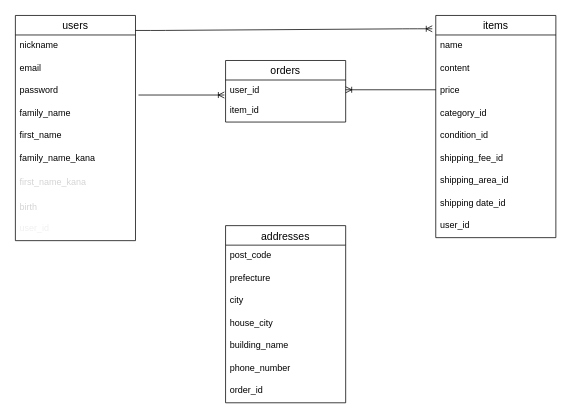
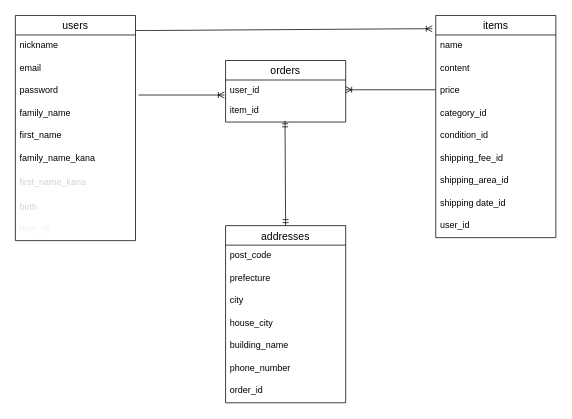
  <mxCell id="0" />
  <mxCell id="1" parent="0" />
  <mxCell id="2" value="users" style="swimlane;fontStyle=0;childLayout=stackLayout;horizontal=1;startSize=26;horizontalStack=0;resizeParent=1;resizeParentMax=0;resizeLast=0;collapsible=1;marginBottom=0;align=center;fontSize=14;" vertex="1" parent="1"><mxGeometry x="20" y="20" width="160" height="300" as="geometry" /></mxCell>
  <mxCell id="3" value="nickname" style="text;strokeColor=none;fillColor=none;spacingLeft=4;spacingRight=4;overflow=hidden;rotatable=0;points=[[0,0.5],[1,0.5]];portConstraint=eastwest;fontSize=12;" vertex="1" parent="2"><mxGeometry y="26" width="160" height="30" as="geometry" /></mxCell>
  <mxCell id="4" value="email" style="text;strokeColor=none;fillColor=none;spacingLeft=4;spacingRight=4;overflow=hidden;rotatable=0;points=[[0,0.5],[1,0.5]];portConstraint=eastwest;fontSize=12;" vertex="1" parent="2"><mxGeometry y="56" width="160" height="30" as="geometry" /></mxCell>
  <mxCell id="5" value="password" style="text;strokeColor=none;fillColor=none;spacingLeft=4;spacingRight=4;overflow=hidden;rotatable=0;points=[[0,0.5],[1,0.5]];portConstraint=eastwest;fontSize=12;" vertex="1" parent="2"><mxGeometry y="86" width="160" height="30" as="geometry" /></mxCell>
  <mxCell id="6" value="family_name " style="text;strokeColor=none;fillColor=none;spacingLeft=4;spacingRight=4;overflow=hidden;rotatable=0;points=[[0,0.5],[1,0.5]];portConstraint=eastwest;fontSize=12;" vertex="1" parent="2"><mxGeometry y="116" width="160" height="30" as="geometry" /></mxCell>
  <mxCell id="7" value="first_name" style="text;strokeColor=none;fillColor=none;spacingLeft=4;spacingRight=4;overflow=hidden;rotatable=0;points=[[0,0.5],[1,0.5]];portConstraint=eastwest;fontSize=12;" vertex="1" parent="2"><mxGeometry y="146" width="160" height="30" as="geometry" /></mxCell>
  <mxCell id="8" value="family_name_kana" style="text;strokeColor=none;fillColor=none;spacingLeft=4;spacingRight=4;overflow=hidden;rotatable=0;points=[[0,0.5],[1,0.5]];portConstraint=eastwest;fontSize=12;" vertex="1" parent="2"><mxGeometry y="176" width="160" height="30" as="geometry" /></mxCell>
  <mxCell id="9" value="&lt;div style=&quot;color: rgb(212, 212, 212); line-height: 18px;&quot;&gt;first_name_kana&lt;/div&gt;" style="text;html=1;strokeColor=none;fillColor=none;align=left;verticalAlign=top;whiteSpace=wrap;rounded=0;labelBackgroundColor=none;spacingLeft=4;spacingRight=4;" vertex="1" parent="2"><mxGeometry y="206" width="160" height="34" as="geometry" /></mxCell>
  <mxCell id="10" value="&lt;div style=&quot;color: rgb(212 , 212 , 212) ; line-height: 18px&quot;&gt;birth&lt;/div&gt;" style="text;html=1;strokeColor=none;fillColor=none;align=left;verticalAlign=top;whiteSpace=wrap;rounded=0;labelBackgroundColor=none;spacingLeft=4;spacingRight=4;" vertex="1" parent="2"><mxGeometry y="240" width="160" height="30" as="geometry" /></mxCell>
  <mxCell id="11" value="user_id" style="text;html=1;strokeColor=none;fillColor=none;align=left;verticalAlign=top;whiteSpace=wrap;rounded=0;labelBackgroundColor=none;fontColor=#f0f0f0;spacingLeft=4;spacingRight=4;" vertex="1" parent="2"><mxGeometry y="270" width="160" height="30" as="geometry" /></mxCell>
  <mxCell id="12" value="items" style="swimlane;fontStyle=0;childLayout=stackLayout;horizontal=1;startSize=26;horizontalStack=0;resizeParent=1;resizeParentMax=0;resizeLast=0;collapsible=1;marginBottom=0;align=center;fontSize=14;labelBackgroundColor=none;" vertex="1" parent="1"><mxGeometry x="580" y="20" width="160" height="296" as="geometry" /></mxCell>
  <mxCell id="13" value="name" style="text;strokeColor=none;fillColor=none;spacingLeft=4;spacingRight=4;overflow=hidden;rotatable=0;points=[[0,0.5],[1,0.5]];portConstraint=eastwest;fontSize=12;" vertex="1" parent="12"><mxGeometry y="26" width="160" height="30" as="geometry" /></mxCell>
  <mxCell id="14" value="content" style="text;strokeColor=none;fillColor=none;spacingLeft=4;spacingRight=4;overflow=hidden;rotatable=0;points=[[0,0.5],[1,0.5]];portConstraint=eastwest;fontSize=12;" vertex="1" parent="12"><mxGeometry y="56" width="160" height="30" as="geometry" /></mxCell>
  <mxCell id="15" value="price " style="text;strokeColor=none;fillColor=none;spacingLeft=4;spacingRight=4;overflow=hidden;rotatable=0;points=[[0,0.5],[1,0.5]];portConstraint=eastwest;fontSize=12;" vertex="1" parent="12"><mxGeometry y="86" width="160" height="30" as="geometry" /></mxCell>
  <mxCell id="16" value="category_id" style="text;strokeColor=none;fillColor=none;spacingLeft=4;spacingRight=4;overflow=hidden;rotatable=0;points=[[0,0.5],[1,0.5]];portConstraint=eastwest;fontSize=12;labelBackgroundColor=none;align=left;" vertex="1" parent="12"><mxGeometry y="116" width="160" height="30" as="geometry" /></mxCell>
  <mxCell id="17" value="condition_id" style="text;strokeColor=none;fillColor=none;spacingLeft=4;spacingRight=4;overflow=hidden;rotatable=0;points=[[0,0.5],[1,0.5]];portConstraint=eastwest;fontSize=12;labelBackgroundColor=none;align=left;" vertex="1" parent="12"><mxGeometry y="146" width="160" height="30" as="geometry" /></mxCell>
  <mxCell id="18" value="shipping_fee_id" style="text;strokeColor=none;fillColor=none;spacingLeft=4;spacingRight=4;overflow=hidden;rotatable=0;points=[[0,0.5],[1,0.5]];portConstraint=eastwest;fontSize=12;labelBackgroundColor=none;align=left;" vertex="1" parent="12"><mxGeometry y="176" width="160" height="30" as="geometry" /></mxCell>
  <mxCell id="19" value="shipping_area_id" style="text;strokeColor=none;fillColor=none;spacingLeft=4;spacingRight=4;overflow=hidden;rotatable=0;points=[[0,0.5],[1,0.5]];portConstraint=eastwest;fontSize=12;labelBackgroundColor=none;align=left;" vertex="1" parent="12"><mxGeometry y="206" width="160" height="30" as="geometry" /></mxCell>
  <mxCell id="20" value="shipping date_id" style="text;strokeColor=none;fillColor=none;spacingLeft=4;spacingRight=4;overflow=hidden;rotatable=0;points=[[0,0.5],[1,0.5]];portConstraint=eastwest;fontSize=12;labelBackgroundColor=none;align=left;" vertex="1" parent="12"><mxGeometry y="236" width="160" height="30" as="geometry" /></mxCell>
  <mxCell id="21" value="user_id" style="text;strokeColor=none;fillColor=none;spacingLeft=4;spacingRight=4;overflow=hidden;rotatable=0;points=[[0,0.5],[1,0.5]];portConstraint=eastwest;fontSize=12;labelBackgroundColor=none;align=left;" vertex="1" parent="12"><mxGeometry y="266" width="160" height="30" as="geometry" /></mxCell>
  <mxCell id="22" value="" style="edgeStyle=entityRelationEdgeStyle;fontSize=12;html=1;endArrow=ERoneToMany;entryX=-0.029;entryY=0.06;entryDx=0;entryDy=0;entryPerimeter=0;" edge="1" parent="1" target="12"><mxGeometry width="100" height="100" relative="1" as="geometry"><mxPoint x="180" y="40" as="sourcePoint" /><mxPoint x="300" y="40" as="targetPoint" /></mxGeometry></mxCell>
  <mxCell id="23" value="orders" style="swimlane;fontStyle=0;childLayout=stackLayout;horizontal=1;startSize=26;horizontalStack=0;resizeParent=1;resizeParentMax=0;resizeLast=0;collapsible=1;marginBottom=0;align=center;fontSize=14;labelBackgroundColor=none;" vertex="1" parent="1"><mxGeometry x="300" y="80" width="160" height="82" as="geometry" /></mxCell>
  <mxCell id="24" value="user_id " style="text;strokeColor=none;fillColor=none;spacingLeft=4;spacingRight=4;overflow=hidden;rotatable=0;points=[[0,0.5],[1,0.5]];portConstraint=eastwest;fontSize=12;" vertex="1" parent="23"><mxGeometry y="26" width="160" height="26" as="geometry" /></mxCell>
  <mxCell id="25" value="item_id" style="text;strokeColor=none;fillColor=none;spacingLeft=4;spacingRight=4;overflow=hidden;rotatable=0;points=[[0,0.5],[1,0.5]];portConstraint=eastwest;fontSize=12;" vertex="1" parent="23"><mxGeometry y="52" width="160" height="30" as="geometry" /></mxCell>
  <mxCell id="26" value="" style="fontSize=12;html=1;endArrow=ERoneToMany;entryX=-0.01;entryY=0.769;entryDx=0;entryDy=0;entryPerimeter=0;" edge="1" parent="1" target="24"><mxGeometry width="100" height="100" relative="1" as="geometry"><mxPoint x="184" y="126" as="sourcePoint" /><mxPoint x="280" y="190" as="targetPoint" /></mxGeometry></mxCell>
  <mxCell id="27" value="" style="fontSize=12;html=1;endArrow=ERoneToMany;entryX=1;entryY=0.5;entryDx=0;entryDy=0;" edge="1" parent="1" target="24"><mxGeometry width="100" height="100" relative="1" as="geometry"><mxPoint x="580" y="119" as="sourcePoint" /><mxPoint x="460" y="177" as="targetPoint" /></mxGeometry></mxCell>
  <mxCell id="28" value="addresses" style="swimlane;fontStyle=0;childLayout=stackLayout;horizontal=1;startSize=26;horizontalStack=0;resizeParent=1;resizeParentMax=0;resizeLast=0;collapsible=1;marginBottom=0;align=center;fontSize=14;labelBackgroundColor=none;" vertex="1" parent="1"><mxGeometry x="300" y="300" width="160" height="236" as="geometry" /></mxCell>
  <mxCell id="29" value="post_code" style="text;strokeColor=none;fillColor=none;spacingLeft=4;spacingRight=4;overflow=hidden;rotatable=0;points=[[0,0.5],[1,0.5]];portConstraint=eastwest;fontSize=12;" vertex="1" parent="28"><mxGeometry y="26" width="160" height="30" as="geometry" /></mxCell>
  <mxCell id="30" value="prefecture" style="text;strokeColor=none;fillColor=none;spacingLeft=4;spacingRight=4;overflow=hidden;rotatable=0;points=[[0,0.5],[1,0.5]];portConstraint=eastwest;fontSize=12;" vertex="1" parent="28"><mxGeometry y="56" width="160" height="30" as="geometry" /></mxCell>
  <mxCell id="31" value="city" style="text;strokeColor=none;fillColor=none;spacingLeft=4;spacingRight=4;overflow=hidden;rotatable=0;points=[[0,0.5],[1,0.5]];portConstraint=eastwest;fontSize=12;" vertex="1" parent="28"><mxGeometry y="86" width="160" height="30" as="geometry" /></mxCell>
  <mxCell id="32" value="house_city" style="text;strokeColor=none;fillColor=none;spacingLeft=4;spacingRight=4;overflow=hidden;rotatable=0;points=[[0,0.5],[1,0.5]];portConstraint=eastwest;fontSize=12;labelBackgroundColor=none;align=left;" vertex="1" parent="28"><mxGeometry y="116" width="160" height="30" as="geometry" /></mxCell>
  <mxCell id="33" value="building_name" style="text;strokeColor=none;fillColor=none;spacingLeft=4;spacingRight=4;overflow=hidden;rotatable=0;points=[[0,0.5],[1,0.5]];portConstraint=eastwest;fontSize=12;labelBackgroundColor=none;align=left;" vertex="1" parent="28"><mxGeometry y="146" width="160" height="30" as="geometry" /></mxCell>
  <mxCell id="34" value="phone_number" style="text;strokeColor=none;fillColor=none;spacingLeft=4;spacingRight=4;overflow=hidden;rotatable=0;points=[[0,0.5],[1,0.5]];portConstraint=eastwest;fontSize=12;labelBackgroundColor=none;align=left;" vertex="1" parent="28"><mxGeometry y="176" width="160" height="30" as="geometry" /></mxCell>
  <mxCell id="35" value="order_id" style="text;strokeColor=none;fillColor=none;spacingLeft=4;spacingRight=4;overflow=hidden;rotatable=0;points=[[0,0.5],[1,0.5]];portConstraint=eastwest;fontSize=12;labelBackgroundColor=none;align=left;" vertex="1" parent="28"><mxGeometry y="206" width="160" height="30" as="geometry" /></mxCell>
+ <mxCell id="36" value="" style="fontSize=12;html=1;endArrow=ERmandOne;startArrow=ERmandOne;exitX=0.5;exitY=0;exitDx=0;exitDy=0;entryX=0.495;entryY=0.945;entryDx=0;entryDy=0;entryPerimeter=0;" edge="1" parent="1" source="28" target="25"><mxGeometry width="100" height="100" relative="1" as="geometry"><mxPoint x="330" y="250" as="sourcePoint" /><mxPoint x="430" y="150" as="targetPoint" /></mxGeometry></mxCell>
